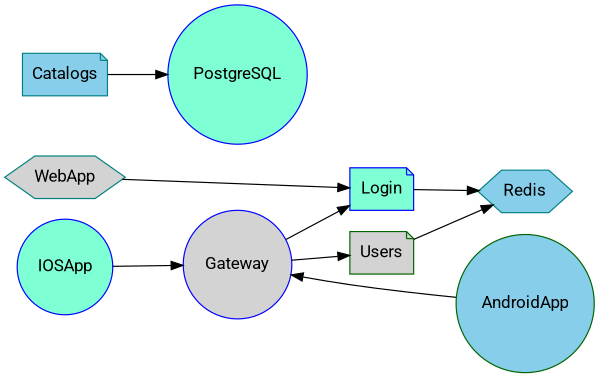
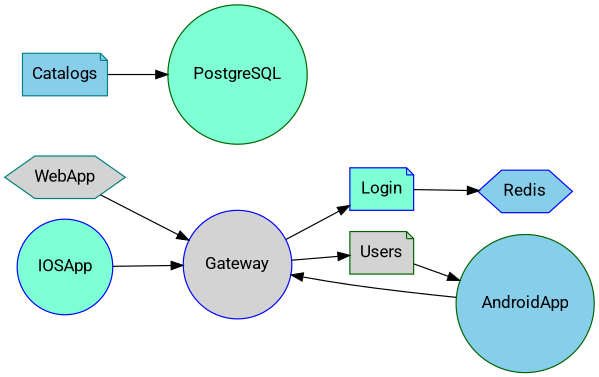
  digraph {
    fontname=Roboto
    rankdir=LR
    node [color=blue fillcolor=lightgrey fontname=Roboto shape=circle style=filled]
    edge [fontname=Roboto]
    WebApp [color=teal shape=hexagon]
    Gateway
    Login [fillcolor=aquamarine shape=note]
    Users [color=darkgreen shape=note]
    AndroidApp [color=darkgreen fillcolor=skyblue]
    IOSApp [fillcolor=aquamarine]
-   Redis [color=teal fillcolor=skyblue shape=hexagon]
+   Redis [fillcolor=skyblue shape=hexagon]
    Catalogs [color=teal fillcolor=skyblue shape=note]
-   PostgreSQL [fillcolor=aquamarine]
-   WebApp -> Login
+   PostgreSQL [color=darkgreen fillcolor=aquamarine]
+   WebApp -> Gateway
    Gateway -> Login
    Gateway -> Users
    Login -> Redis
-   Users -> Redis
+   Users -> AndroidApp
    AndroidApp -> Gateway
    IOSApp -> Gateway
    Catalogs -> PostgreSQL
  }
